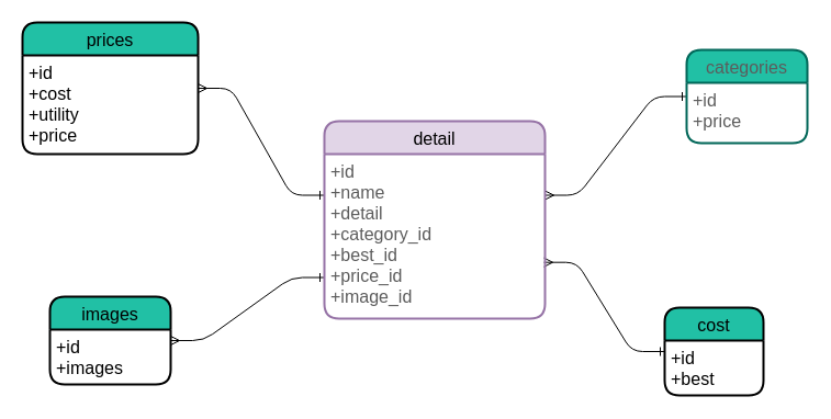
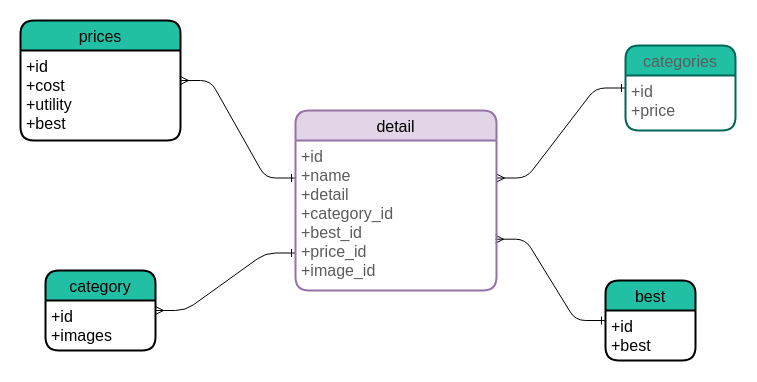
  <mxCell id="0" />
  <mxCell id="1" parent="0" />
  <mxCell id="2" value="" style="edgeStyle=entityRelationEdgeStyle;fontSize=12;html=1;endArrow=ERone;strokeColor=#000000;fillColor=#21C0A5;entryX=0;entryY=0.5;entryDx=0;entryDy=0;exitX=1;exitY=0.25;exitDx=0;exitDy=0;startArrow=ERmany;startFill=0;endFill=0;" parent="1" source="11" target="12" edge="1"><mxGeometry width="100" height="100" relative="1" as="geometry"><mxPoint x="345" y="40" as="sourcePoint" /><mxPoint x="445" as="targetPoint" y="-60" /></mxGeometry></mxCell>
  <mxCell id="3" value="" style="fontSize=12;html=1;endArrow=ERone;strokeColor=#000000;fillColor=#21C0A5;entryX=0;entryY=0.5;entryDx=0;entryDy=0;exitX=0.995;exitY=0.658;exitDx=0;exitDy=0;endFill=0;startArrow=ERmany;startFill=0;edgeStyle=entityRelationEdgeStyle;elbow=vertical;exitPerimeter=0;" parent="1" source="11" target="14" edge="1"><mxGeometry width="100" height="100" relative="1" as="geometry"><mxPoint x="315" y="270" as="sourcePoint" /><mxPoint x="415" y="170" as="targetPoint" /></mxGeometry></mxCell>
  <mxCell id="4" style="edgeStyle=entityRelationEdgeStyle;rounded=1;sketch=0;orthogonalLoop=1;jettySize=auto;html=1;entryX=0;entryY=0.25;entryDx=0;entryDy=0;startArrow=ERmany;startFill=0;endArrow=ERone;endFill=0;strokeColor=#000000;fillColor=#21C0A5;fontColor=#5C5C5C;" parent="1" source="8" target="11" edge="1"><mxGeometry relative="1" as="geometry" /></mxCell>
  <mxCell id="5" style="edgeStyle=entityRelationEdgeStyle;rounded=1;sketch=0;orthogonalLoop=1;jettySize=auto;html=1;entryX=0;entryY=0.75;entryDx=0;entryDy=0;startArrow=ERmany;startFill=0;endArrow=ERone;endFill=0;strokeColor=#000000;fillColor=#21C0A5;fontColor=#5C5C5C;" parent="1" source="6" target="11" edge="1"><mxGeometry relative="1" as="geometry" /></mxCell>
- <mxCell id="6" value="images" style="swimlane;childLayout=stackLayout;horizontal=1;startSize=30;horizontalStack=0;rounded=1;fontSize=16;fontStyle=0;strokeWidth=2;resizeParent=0;resizeLast=1;shadow=0;dashed=0;align=center;sketch=0;fillColor=#21C0A5;" parent="1" vertex="1"><mxGeometry x="45" y="270" width="110" height="80" as="geometry"><mxRectangle x="90" y="330" width="70" height="30" as="alternateBounds" /></mxGeometry></mxCell>
+ <mxCell id="6" value="category" style="swimlane;childLayout=stackLayout;horizontal=1;startSize=30;horizontalStack=0;rounded=1;fontSize=16;fontStyle=0;strokeWidth=2;resizeParent=0;resizeLast=1;shadow=0;dashed=0;align=center;sketch=0;fillColor=#21C0A5;" parent="1" vertex="1"><mxGeometry x="45" y="270" width="110" height="80" as="geometry"><mxRectangle x="90" y="330" width="70" height="30" as="alternateBounds" /></mxGeometry></mxCell>
  <mxCell id="7" value="+id&#10;+images" style="align=left;strokeColor=none;fillColor=none;spacingLeft=4;fontSize=16;verticalAlign=top;resizable=0;rotatable=0;part=1;" parent="6" vertex="1"><mxGeometry y="30" width="110" height="50" as="geometry" /></mxCell>
  <mxCell id="8" value="prices" style="swimlane;childLayout=stackLayout;horizontal=1;startSize=30;horizontalStack=0;rounded=1;fontSize=16;fontStyle=0;strokeWidth=2;resizeParent=0;resizeLast=1;shadow=0;dashed=0;align=center;sketch=0;fillColor=#21C0A5;" parent="1" vertex="1"><mxGeometry x="20" y="20" width="160" height="120" as="geometry" /></mxCell>
- <mxCell id="9" value="+id&#10;+cost&#10;+utility&#10;+price" style="align=left;strokeColor=none;fillColor=none;spacingLeft=4;fontSize=16;verticalAlign=top;resizable=0;rotatable=0;part=1;" parent="8" vertex="1"><mxGeometry y="30" width="160" height="90" as="geometry" /></mxCell>
+ <mxCell id="9" value="+id&#10;+cost&#10;+utility&#10;+best" style="align=left;strokeColor=none;fillColor=none;spacingLeft=4;fontSize=16;verticalAlign=top;resizable=0;rotatable=0;part=1;" parent="8" vertex="1"><mxGeometry y="30" width="160" height="90" as="geometry" /></mxCell>
  <mxCell id="10" value="detail" style="swimlane;childLayout=stackLayout;horizontal=1;startSize=30;horizontalStack=0;rounded=1;fontSize=16;fontStyle=0;strokeWidth=2;resizeParent=0;resizeLast=1;shadow=0;dashed=0;align=center;fillColor=#e1d5e7;strokeColor=#9673a6;" parent="1" vertex="1"><mxGeometry x="295" y="110" width="201" height="180" as="geometry" /></mxCell>
  <mxCell id="11" value="+id&#10;+name&#10;+detail&#10;+category_id&#10;+best_id&#10;+price_id&#10;+image_id" style="align=left;strokeColor=none;fillColor=none;spacingLeft=4;fontSize=16;verticalAlign=top;resizable=0;rotatable=0;part=1;fontColor=#5C5C5C;" parent="10" vertex="1"><mxGeometry y="30" width="201" height="150" as="geometry" /></mxCell>
  <mxCell id="12" value="categories" style="swimlane;childLayout=stackLayout;horizontal=1;startSize=30;horizontalStack=0;rounded=1;fontSize=16;fontStyle=0;strokeWidth=2;resizeParent=0;resizeLast=1;shadow=0;dashed=0;align=center;fillColor=#21C0A5;strokeColor=#006658;fontColor=#5C5C5C;swimlaneLine=1;" parent="1" vertex="1"><mxGeometry x="625" y="45" width="110" height="85" as="geometry"><mxRectangle x="670" y="105" width="90" height="30" as="alternateBounds" /></mxGeometry></mxCell>
  <mxCell id="13" value="+id&#10;+price" style="align=left;strokeColor=none;fillColor=none;spacingLeft=4;fontSize=16;verticalAlign=top;resizable=0;rotatable=0;part=1;fontColor=#5C5C5C;" parent="12" vertex="1"><mxGeometry y="30" width="110" height="55" as="geometry" /></mxCell>
- <mxCell id="14" value="cost" style="swimlane;childLayout=stackLayout;horizontal=1;startSize=30;horizontalStack=0;rounded=1;fontSize=16;fontStyle=0;strokeWidth=2;resizeParent=0;resizeLast=1;shadow=0;dashed=0;align=center;sketch=0;fillColor=#21C0A5;" parent="1" vertex="1"><mxGeometry x="605" y="280" width="90" height="80" as="geometry" /></mxCell>
+ <mxCell id="14" value="best" style="swimlane;childLayout=stackLayout;horizontal=1;startSize=30;horizontalStack=0;rounded=1;fontSize=16;fontStyle=0;strokeWidth=2;resizeParent=0;resizeLast=1;shadow=0;dashed=0;align=center;sketch=0;fillColor=#21C0A5;" parent="1" vertex="1"><mxGeometry x="605" y="280" width="90" height="80" as="geometry" /></mxCell>
  <mxCell id="15" value="+id&#10;+best" style="align=left;strokeColor=none;fillColor=none;spacingLeft=4;fontSize=16;verticalAlign=top;resizable=0;rotatable=0;part=1;" parent="14" vertex="1"><mxGeometry y="30" width="90" height="50" as="geometry" /></mxCell>
